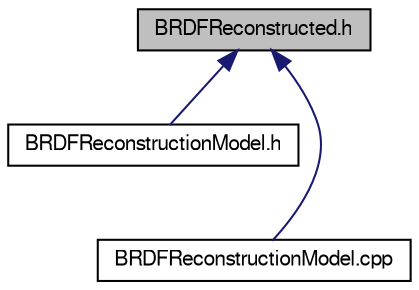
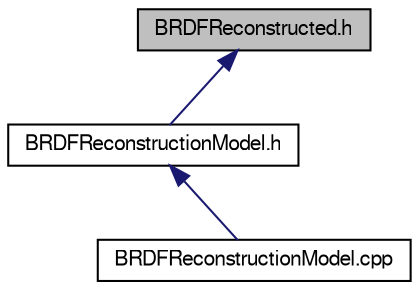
  digraph {
    node [color=black fillcolor=white fontname=FreeSans fontsize=10 shape=record style=filled]
    edge [color=midnightblue dir=back fontname=FreeSans fontsize=10 labelfontname=FreeSans labelfontsize=10 style=solid]
    n1 [fillcolor=grey75 fontcolor=black height=0.2 label="BRDFReconstructed.h" width=0.4]
    n2 [height=0.2 label="BRDFReconstructionModel.h" width=0.4]
    n3 [height=0.2 label="BRDFReconstructionModel.cpp" width=0.4]
    n1 -> n2
-   n1 -> n3
+   n2 -> n3
  }
